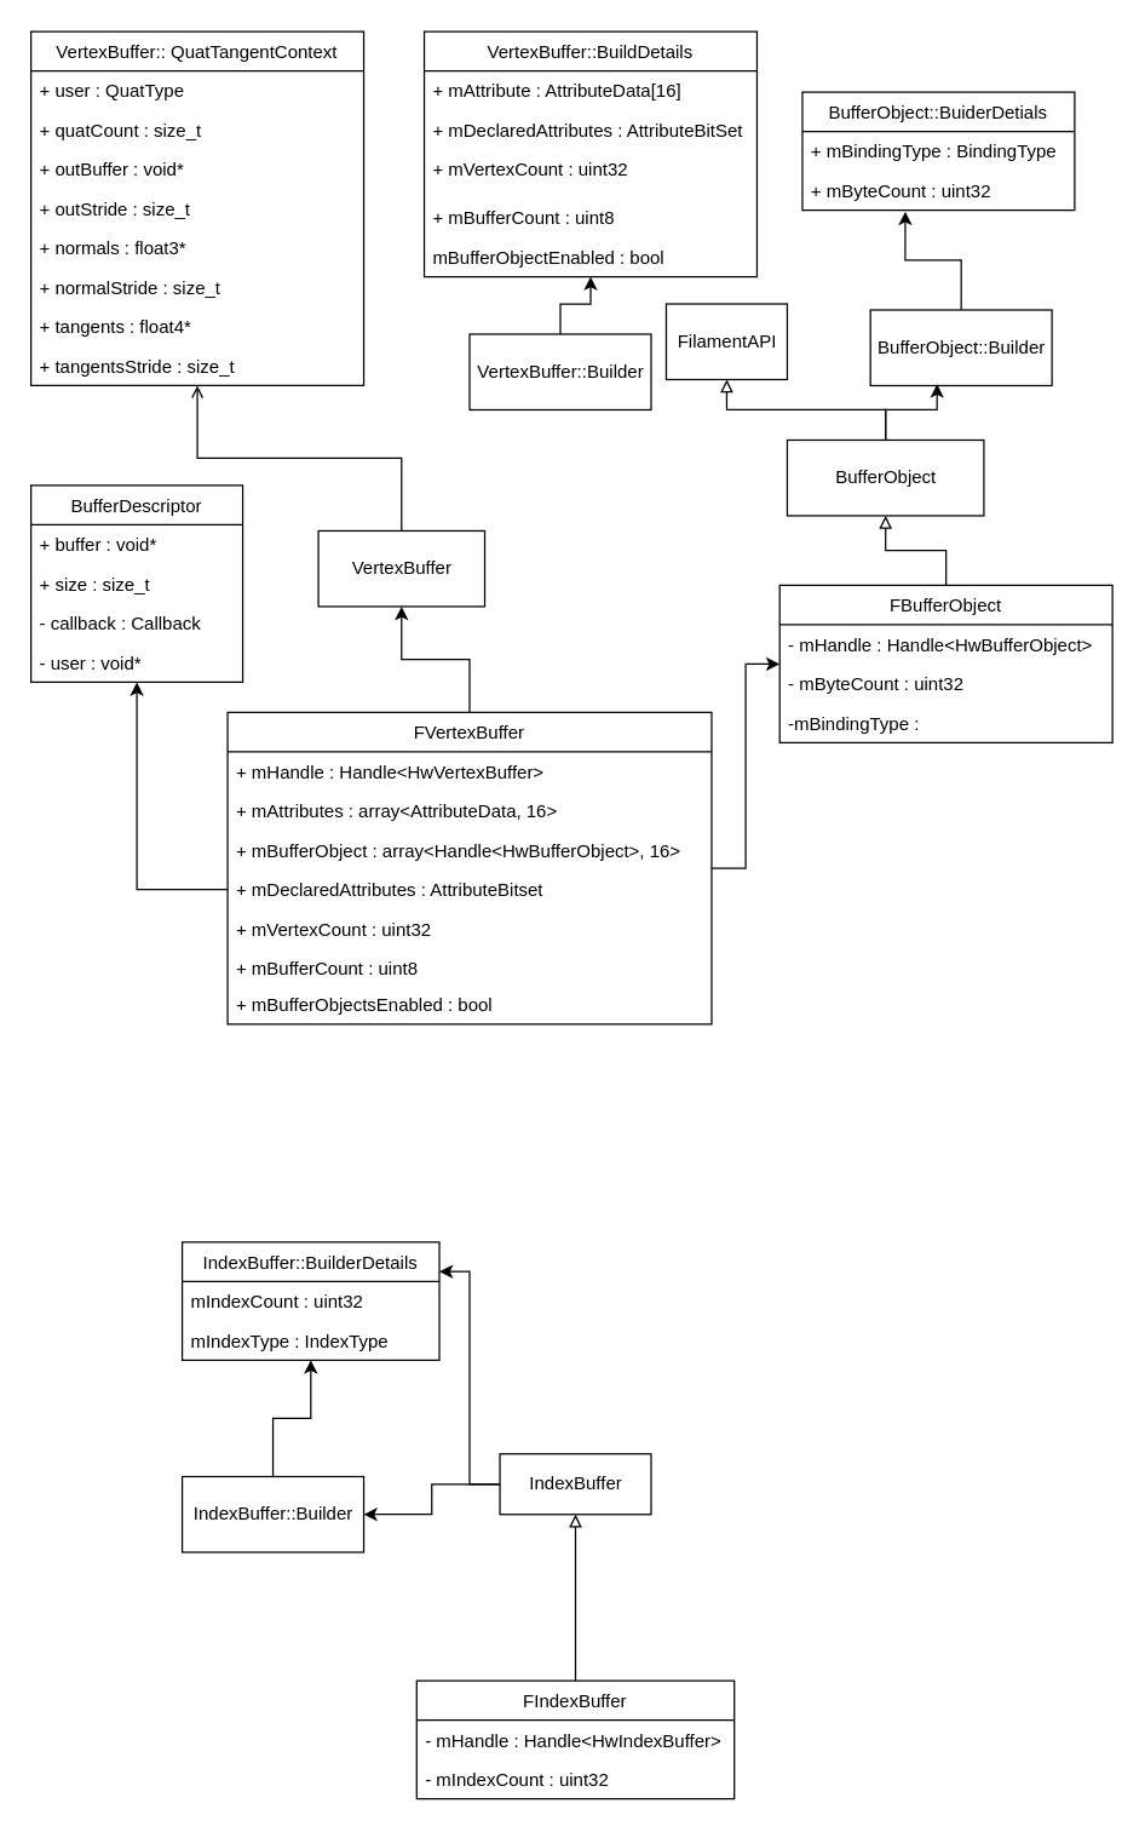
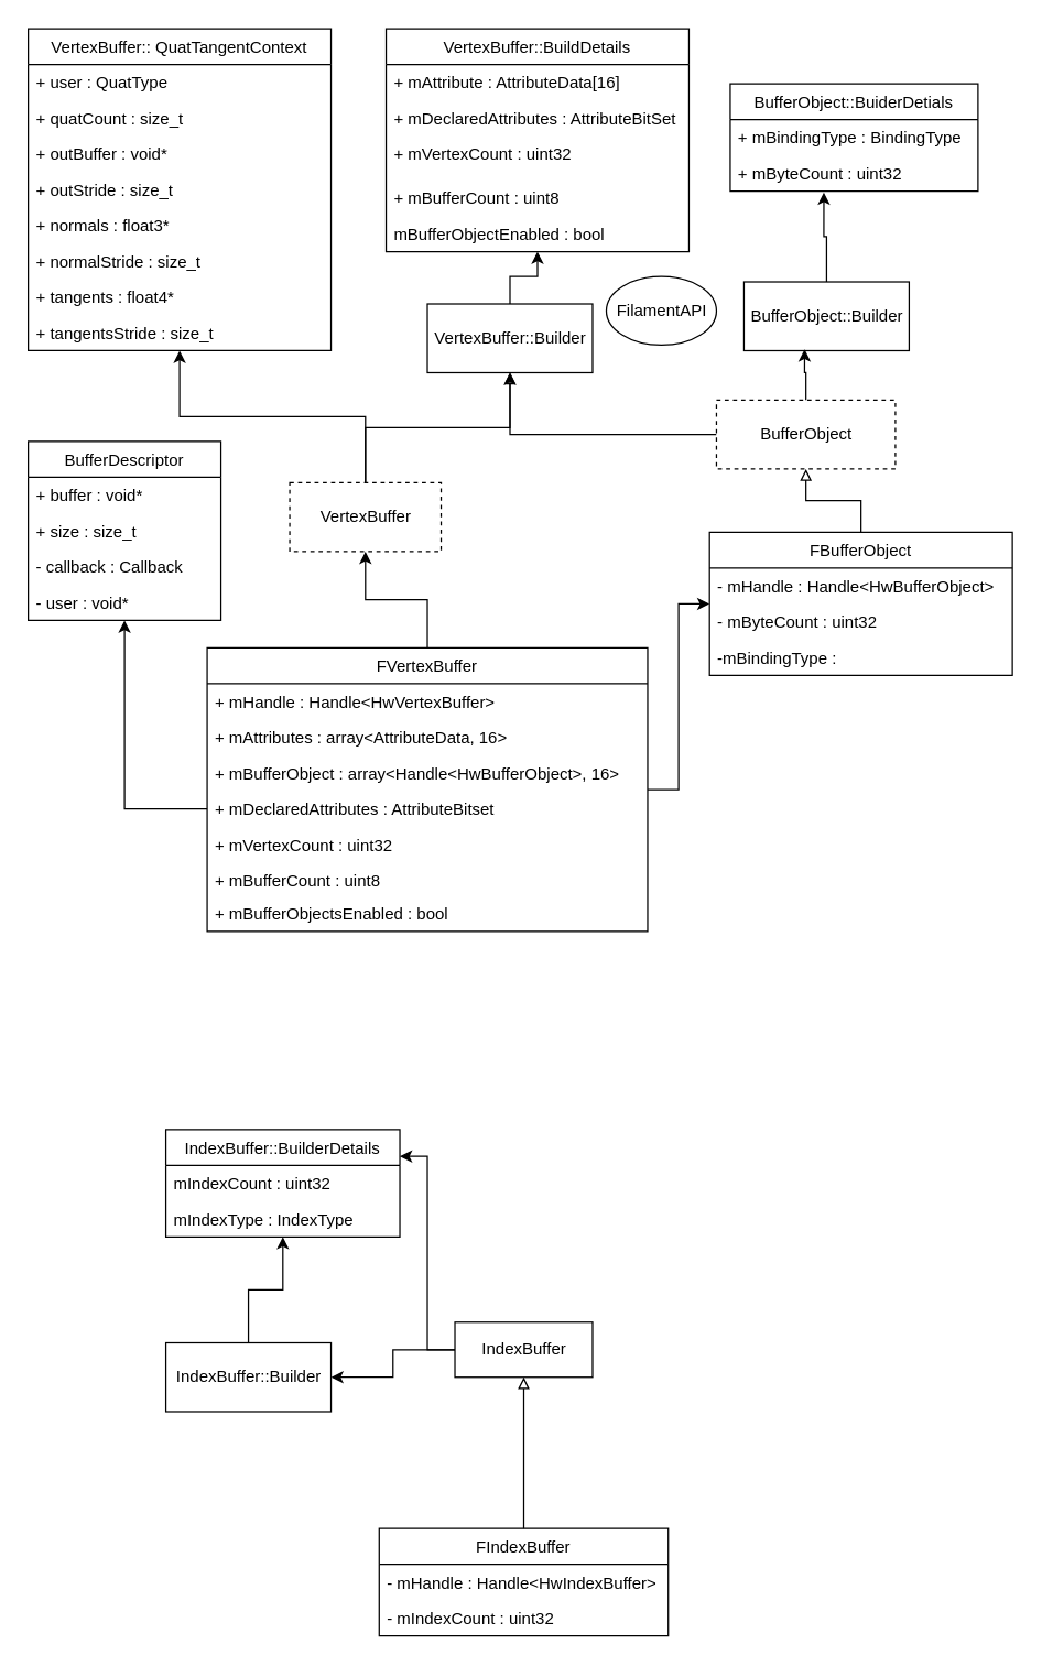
  <mxCell id="0" />
  <mxCell id="1" parent="0" />
  <mxCell id="2" value="VertexBuffer::BuildDetails" style="swimlane;fontStyle=0;childLayout=stackLayout;horizontal=1;startSize=26;fillColor=none;horizontalStack=0;resizeParent=1;resizeParentMax=0;resizeLast=0;collapsible=1;marginBottom=0;" vertex="1" parent="1"><mxGeometry x="280" y="20" width="220" height="162" as="geometry" /></mxCell>
  <mxCell id="3" value="+ mAttribute : AttributeData[16]" style="text;strokeColor=none;fillColor=none;align=left;verticalAlign=top;spacingLeft=4;spacingRight=4;overflow=hidden;rotatable=0;points=[[0,0.5],[1,0.5]];portConstraint=eastwest;" vertex="1" parent="2"><mxGeometry y="26" width="220" height="26" as="geometry" /></mxCell>
  <mxCell id="4" value="+ mDeclaredAttributes : AttributeBitSet" style="text;strokeColor=none;fillColor=none;align=left;verticalAlign=top;spacingLeft=4;spacingRight=4;overflow=hidden;rotatable=0;points=[[0,0.5],[1,0.5]];portConstraint=eastwest;" vertex="1" parent="2"><mxGeometry y="52" width="220" height="26" as="geometry" /></mxCell>
  <mxCell id="5" value="+ mVertexCount : uint32" style="text;strokeColor=none;fillColor=none;align=left;verticalAlign=top;spacingLeft=4;spacingRight=4;overflow=hidden;rotatable=0;points=[[0,0.5],[1,0.5]];portConstraint=eastwest;" vertex="1" parent="2"><mxGeometry y="78" width="220" height="32" as="geometry" /></mxCell>
  <mxCell id="6" value="+ mBufferCount : uint8" style="text;strokeColor=none;fillColor=none;align=left;verticalAlign=top;spacingLeft=4;spacingRight=4;overflow=hidden;rotatable=0;points=[[0,0.5],[1,0.5]];portConstraint=eastwest;" vertex="1" parent="2"><mxGeometry y="110" width="220" height="26" as="geometry" /></mxCell>
  <mxCell id="7" value="mBufferObjectEnabled : bool" style="text;strokeColor=none;fillColor=none;align=left;verticalAlign=top;spacingLeft=4;spacingRight=4;overflow=hidden;rotatable=0;points=[[0,0.5],[1,0.5]];portConstraint=eastwest;" vertex="1" parent="2"><mxGeometry y="136" width="220" height="26" as="geometry" /></mxCell>
  <mxCell id="8" style="edgeStyle=orthogonalEdgeStyle;rounded=0;orthogonalLoop=1;jettySize=auto;html=1;" edge="1" parent="1" source="9" target="2"><mxGeometry relative="1" as="geometry" /></mxCell>
  <mxCell id="9" value="VertexBuffer::Builder" style="html=1;" vertex="1" parent="1"><mxGeometry x="310" y="220" width="120" height="50" as="geometry" /></mxCell>
  <mxCell id="10" value="VertexBuffer:: QuatTangentContext" style="swimlane;fontStyle=0;childLayout=stackLayout;horizontal=1;startSize=26;fillColor=none;horizontalStack=0;resizeParent=1;resizeParentMax=0;resizeLast=0;collapsible=1;marginBottom=0;" vertex="1" parent="1"><mxGeometry x="20" y="20" width="220" height="234" as="geometry" /></mxCell>
  <mxCell id="11" value="+ user : QuatType" style="text;strokeColor=none;fillColor=none;align=left;verticalAlign=top;spacingLeft=4;spacingRight=4;overflow=hidden;rotatable=0;points=[[0,0.5],[1,0.5]];portConstraint=eastwest;" vertex="1" parent="10"><mxGeometry y="26" width="220" height="26" as="geometry" /></mxCell>
  <mxCell id="12" value="+ quatCount : size_t" style="text;strokeColor=none;fillColor=none;align=left;verticalAlign=top;spacingLeft=4;spacingRight=4;overflow=hidden;rotatable=0;points=[[0,0.5],[1,0.5]];portConstraint=eastwest;" vertex="1" parent="10"><mxGeometry y="52" width="220" height="26" as="geometry" /></mxCell>
  <mxCell id="13" value="+ outBuffer : void*" style="text;strokeColor=none;fillColor=none;align=left;verticalAlign=top;spacingLeft=4;spacingRight=4;overflow=hidden;rotatable=0;points=[[0,0.5],[1,0.5]];portConstraint=eastwest;" vertex="1" parent="10"><mxGeometry y="78" width="220" height="26" as="geometry" /></mxCell>
  <mxCell id="14" value="+ outStride : size_t" style="text;strokeColor=none;fillColor=none;align=left;verticalAlign=top;spacingLeft=4;spacingRight=4;overflow=hidden;rotatable=0;points=[[0,0.5],[1,0.5]];portConstraint=eastwest;" vertex="1" parent="10"><mxGeometry y="104" width="220" height="26" as="geometry" /></mxCell>
  <mxCell id="15" value="+ normals : float3*" style="text;strokeColor=none;fillColor=none;align=left;verticalAlign=top;spacingLeft=4;spacingRight=4;overflow=hidden;rotatable=0;points=[[0,0.5],[1,0.5]];portConstraint=eastwest;" vertex="1" parent="10"><mxGeometry y="130" width="220" height="26" as="geometry" /></mxCell>
  <mxCell id="16" value="+ normalStride : size_t" style="text;strokeColor=none;fillColor=none;align=left;verticalAlign=top;spacingLeft=4;spacingRight=4;overflow=hidden;rotatable=0;points=[[0,0.5],[1,0.5]];portConstraint=eastwest;" vertex="1" parent="10"><mxGeometry y="156" width="220" height="26" as="geometry" /></mxCell>
  <mxCell id="17" value="+ tangents : float4*" style="text;strokeColor=none;fillColor=none;align=left;verticalAlign=top;spacingLeft=4;spacingRight=4;overflow=hidden;rotatable=0;points=[[0,0.5],[1,0.5]];portConstraint=eastwest;" vertex="1" parent="10"><mxGeometry y="182" width="220" height="26" as="geometry" /></mxCell>
  <mxCell id="18" value="+ tangentsStride : size_t" style="text;strokeColor=none;fillColor=none;align=left;verticalAlign=top;spacingLeft=4;spacingRight=4;overflow=hidden;rotatable=0;points=[[0,0.5],[1,0.5]];portConstraint=eastwest;" vertex="1" parent="10"><mxGeometry y="208" width="220" height="26" as="geometry" /></mxCell>
- <mxCell id="19" style="edgeStyle=orthogonalEdgeStyle;rounded=0;orthogonalLoop=1;jettySize=auto;html=1;endArrow=open;" edge="1" parent="1" source="21" target="10"><mxGeometry relative="1" as="geometry" /></mxCell>
- <mxCell id="21" value="VertexBuffer" style="html=1;" vertex="1" parent="1"><mxGeometry x="210" y="350" width="110" height="50" as="geometry" /></mxCell>
+ <mxCell id="19" style="edgeStyle=orthogonalEdgeStyle;rounded=0;orthogonalLoop=1;jettySize=auto;html=1;" edge="1" parent="1" source="21" target="10"><mxGeometry relative="1" as="geometry" /></mxCell>
+ <mxCell id="20" style="edgeStyle=orthogonalEdgeStyle;rounded=0;orthogonalLoop=1;jettySize=auto;html=1;entryX=0.5;entryY=1;entryDx=0;entryDy=0;" edge="1" parent="1" source="21" target="9"><mxGeometry relative="1" as="geometry" /></mxCell>
+ <mxCell id="21" value="VertexBuffer" style="html=1;dashed=1;" vertex="1" parent="1"><mxGeometry x="210" y="350" width="110" height="50" as="geometry" /></mxCell>
  <mxCell id="22" style="edgeStyle=orthogonalEdgeStyle;rounded=0;orthogonalLoop=1;jettySize=auto;html=1;entryX=0.5;entryY=1;entryDx=0;entryDy=0;" edge="1" parent="1" source="24" target="21"><mxGeometry relative="1" as="geometry" /></mxCell>
  <mxCell id="23" style="edgeStyle=orthogonalEdgeStyle;rounded=0;orthogonalLoop=1;jettySize=auto;html=1;endArrow=classic;endFill=1;" edge="1" parent="1" source="24" target="48"><mxGeometry relative="1" as="geometry" /></mxCell>
  <mxCell id="24" value="FVertexBuffer" style="swimlane;fontStyle=0;childLayout=stackLayout;horizontal=1;startSize=26;fillColor=none;horizontalStack=0;resizeParent=1;resizeParentMax=0;resizeLast=0;collapsible=1;marginBottom=0;" vertex="1" parent="1"><mxGeometry x="150" y="470" width="320" height="206" as="geometry" /></mxCell>
  <mxCell id="25" value="+ mHandle : Handle&lt;HwVertexBuffer&gt;" style="text;strokeColor=none;fillColor=none;align=left;verticalAlign=top;spacingLeft=4;spacingRight=4;overflow=hidden;rotatable=0;points=[[0,0.5],[1,0.5]];portConstraint=eastwest;" vertex="1" parent="24"><mxGeometry y="26" width="320" height="26" as="geometry" /></mxCell>
  <mxCell id="26" value="+ mAttributes : array&lt;AttributeData, 16&gt;" style="text;strokeColor=none;fillColor=none;align=left;verticalAlign=top;spacingLeft=4;spacingRight=4;overflow=hidden;rotatable=0;points=[[0,0.5],[1,0.5]];portConstraint=eastwest;" vertex="1" parent="24"><mxGeometry y="52" width="320" height="26" as="geometry" /></mxCell>
  <mxCell id="27" value="+ mBufferObject : array&lt;Handle&lt;HwBufferObject&gt;, 16&gt;" style="text;strokeColor=none;fillColor=none;align=left;verticalAlign=top;spacingLeft=4;spacingRight=4;overflow=hidden;rotatable=0;points=[[0,0.5],[1,0.5]];portConstraint=eastwest;" vertex="1" parent="24"><mxGeometry y="78" width="320" height="26" as="geometry" /></mxCell>
  <mxCell id="28" value="+ mDeclaredAttributes : AttributeBitset" style="text;strokeColor=none;fillColor=none;align=left;verticalAlign=top;spacingLeft=4;spacingRight=4;overflow=hidden;rotatable=0;points=[[0,0.5],[1,0.5]];portConstraint=eastwest;" vertex="1" parent="24"><mxGeometry y="104" width="320" height="26" as="geometry" /></mxCell>
  <mxCell id="29" value="+ mVertexCount : uint32" style="text;strokeColor=none;fillColor=none;align=left;verticalAlign=top;spacingLeft=4;spacingRight=4;overflow=hidden;rotatable=0;points=[[0,0.5],[1,0.5]];portConstraint=eastwest;" vertex="1" parent="24"><mxGeometry y="130" width="320" height="26" as="geometry" /></mxCell>
  <mxCell id="30" value="+ mBufferCount : uint8" style="text;strokeColor=none;fillColor=none;align=left;verticalAlign=top;spacingLeft=4;spacingRight=4;overflow=hidden;rotatable=0;points=[[0,0.5],[1,0.5]];portConstraint=eastwest;" vertex="1" parent="24"><mxGeometry y="156" width="320" height="24" as="geometry" /></mxCell>
  <mxCell id="31" value="+ mBufferObjectsEnabled : bool" style="text;strokeColor=none;fillColor=none;align=left;verticalAlign=top;spacingLeft=4;spacingRight=4;overflow=hidden;rotatable=0;points=[[0,0.5],[1,0.5]];portConstraint=eastwest;" vertex="1" parent="24"><mxGeometry y="180" width="320" height="26" as="geometry" /></mxCell>
  <mxCell id="32" value="BufferDescriptor" style="swimlane;fontStyle=0;childLayout=stackLayout;horizontal=1;startSize=26;fillColor=none;horizontalStack=0;resizeParent=1;resizeParentMax=0;resizeLast=0;collapsible=1;marginBottom=0;" vertex="1" parent="1"><mxGeometry x="20" y="320" width="140" height="130" as="geometry" /></mxCell>
  <mxCell id="33" value="+ buffer : void*" style="text;strokeColor=none;fillColor=none;align=left;verticalAlign=top;spacingLeft=4;spacingRight=4;overflow=hidden;rotatable=0;points=[[0,0.5],[1,0.5]];portConstraint=eastwest;" vertex="1" parent="32"><mxGeometry y="26" width="140" height="26" as="geometry" /></mxCell>
  <mxCell id="34" value="+ size : size_t" style="text;strokeColor=none;fillColor=none;align=left;verticalAlign=top;spacingLeft=4;spacingRight=4;overflow=hidden;rotatable=0;points=[[0,0.5],[1,0.5]];portConstraint=eastwest;" vertex="1" parent="32"><mxGeometry y="52" width="140" height="26" as="geometry" /></mxCell>
  <mxCell id="35" value="- callback : Callback" style="text;strokeColor=none;fillColor=none;align=left;verticalAlign=top;spacingLeft=4;spacingRight=4;overflow=hidden;rotatable=0;points=[[0,0.5],[1,0.5]];portConstraint=eastwest;" vertex="1" parent="32"><mxGeometry y="78" width="140" height="26" as="geometry" /></mxCell>
  <mxCell id="36" value="- user : void*" style="text;strokeColor=none;fillColor=none;align=left;verticalAlign=top;spacingLeft=4;spacingRight=4;overflow=hidden;rotatable=0;points=[[0,0.5],[1,0.5]];portConstraint=eastwest;" vertex="1" parent="32"><mxGeometry y="104" width="140" height="26" as="geometry" /></mxCell>
  <mxCell id="37" style="edgeStyle=orthogonalEdgeStyle;rounded=0;orthogonalLoop=1;jettySize=auto;html=1;" edge="1" parent="1" source="28" target="32"><mxGeometry relative="1" as="geometry" /></mxCell>
  <mxCell id="38" value="BufferObject::BuiderDetials" style="swimlane;fontStyle=0;childLayout=stackLayout;horizontal=1;startSize=26;fillColor=none;horizontalStack=0;resizeParent=1;resizeParentMax=0;resizeLast=0;collapsible=1;marginBottom=0;" vertex="1" parent="1"><mxGeometry x="530" y="60" width="180" height="78" as="geometry" /></mxCell>
  <mxCell id="39" value="+ mBindingType : BindingType" style="text;strokeColor=none;fillColor=none;align=left;verticalAlign=top;spacingLeft=4;spacingRight=4;overflow=hidden;rotatable=0;points=[[0,0.5],[1,0.5]];portConstraint=eastwest;" vertex="1" parent="38"><mxGeometry y="26" width="180" height="26" as="geometry" /></mxCell>
  <mxCell id="40" value="+ mByteCount : uint32" style="text;strokeColor=none;fillColor=none;align=left;verticalAlign=top;spacingLeft=4;spacingRight=4;overflow=hidden;rotatable=0;points=[[0,0.5],[1,0.5]];portConstraint=eastwest;" vertex="1" parent="38"><mxGeometry y="52" width="180" height="26" as="geometry" /></mxCell>
  <mxCell id="41" style="edgeStyle=orthogonalEdgeStyle;rounded=0;orthogonalLoop=1;jettySize=auto;html=1;entryX=0.378;entryY=1.038;entryDx=0;entryDy=0;entryPerimeter=0;" edge="1" parent="1" source="42" target="40"><mxGeometry relative="1" as="geometry" /></mxCell>
- <mxCell id="42" value="BufferObject::Builder" style="html=1;" vertex="1" parent="1"><mxGeometry x="575" y="204" width="120" height="50" as="geometry" /></mxCell>
+ <mxCell id="42" value="BufferObject::Builder" style="html=1;" vertex="1" parent="1"><mxGeometry x="540" y="204" width="120" height="50" as="geometry" /></mxCell>
  <mxCell id="43" style="edgeStyle=orthogonalEdgeStyle;rounded=0;orthogonalLoop=1;jettySize=auto;html=1;entryX=0.367;entryY=0.98;entryDx=0;entryDy=0;entryPerimeter=0;" edge="1" parent="1" source="45" target="42"><mxGeometry relative="1" as="geometry" /></mxCell>
- <mxCell id="44" style="edgeStyle=orthogonalEdgeStyle;rounded=0;orthogonalLoop=1;jettySize=auto;html=1;endArrow=block;endFill=0;" edge="1" parent="1" source="45" target="46"><mxGeometry relative="1" as="geometry" /></mxCell>
- <mxCell id="45" value="BufferObject" style="html=1;" vertex="1" parent="1"><mxGeometry x="520" y="290" width="130" height="50" as="geometry" /></mxCell>
- <mxCell id="46" value="FilamentAPI" style="html=1;" vertex="1" parent="1"><mxGeometry x="440" y="200" width="80" height="50" as="geometry" /></mxCell>
+ <mxCell id="44" style="edgeStyle=orthogonalEdgeStyle;rounded=0;orthogonalLoop=1;jettySize=auto;html=1;endArrow=block;endFill=0;" edge="1" parent="1" source="45" target="9"><mxGeometry relative="1" as="geometry" /></mxCell>
+ <mxCell id="45" value="BufferObject" style="html=1;dashed=1;" vertex="1" parent="1"><mxGeometry x="520" y="290" width="130" height="50" as="geometry" /></mxCell>
+ <mxCell id="46" value="FilamentAPI" style="ellipse;html=1;" vertex="1" parent="1"><mxGeometry x="440" y="200" width="80" height="50" as="geometry" /></mxCell>
  <mxCell id="47" style="edgeStyle=orthogonalEdgeStyle;rounded=0;orthogonalLoop=1;jettySize=auto;html=1;entryX=0.5;entryY=1;entryDx=0;entryDy=0;endArrow=block;endFill=0;" edge="1" parent="1" source="48" target="45"><mxGeometry relative="1" as="geometry" /></mxCell>
  <mxCell id="48" value="FBufferObject" style="swimlane;fontStyle=0;childLayout=stackLayout;horizontal=1;startSize=26;fillColor=none;horizontalStack=0;resizeParent=1;resizeParentMax=0;resizeLast=0;collapsible=1;marginBottom=0;" vertex="1" parent="1"><mxGeometry x="515" y="386" width="220" height="104" as="geometry" /></mxCell>
  <mxCell id="49" value="- mHandle : Handle&lt;HwBufferObject&gt;" style="text;strokeColor=none;fillColor=none;align=left;verticalAlign=top;spacingLeft=4;spacingRight=4;overflow=hidden;rotatable=0;points=[[0,0.5],[1,0.5]];portConstraint=eastwest;" vertex="1" parent="48"><mxGeometry y="26" width="220" height="26" as="geometry" /></mxCell>
  <mxCell id="50" value="- mByteCount : uint32" style="text;strokeColor=none;fillColor=none;align=left;verticalAlign=top;spacingLeft=4;spacingRight=4;overflow=hidden;rotatable=0;points=[[0,0.5],[1,0.5]];portConstraint=eastwest;" vertex="1" parent="48"><mxGeometry y="52" width="220" height="26" as="geometry" /></mxCell>
  <mxCell id="51" value="-mBindingType : " style="text;strokeColor=none;fillColor=none;align=left;verticalAlign=top;spacingLeft=4;spacingRight=4;overflow=hidden;rotatable=0;points=[[0,0.5],[1,0.5]];portConstraint=eastwest;" vertex="1" parent="48"><mxGeometry y="78" width="220" height="26" as="geometry" /></mxCell>
  <mxCell id="52" value="IndexBuffer::BuilderDetails" style="swimlane;fontStyle=0;childLayout=stackLayout;horizontal=1;startSize=26;fillColor=none;horizontalStack=0;resizeParent=1;resizeParentMax=0;resizeLast=0;collapsible=1;marginBottom=0;" vertex="1" parent="1"><mxGeometry x="120" y="820" width="170" height="78" as="geometry" /></mxCell>
  <mxCell id="53" value="mIndexCount : uint32" style="text;strokeColor=none;fillColor=none;align=left;verticalAlign=top;spacingLeft=4;spacingRight=4;overflow=hidden;rotatable=0;points=[[0,0.5],[1,0.5]];portConstraint=eastwest;" vertex="1" parent="52"><mxGeometry y="26" width="170" height="26" as="geometry" /></mxCell>
  <mxCell id="54" value="mIndexType : IndexType" style="text;strokeColor=none;fillColor=none;align=left;verticalAlign=top;spacingLeft=4;spacingRight=4;overflow=hidden;rotatable=0;points=[[0,0.5],[1,0.5]];portConstraint=eastwest;" vertex="1" parent="52"><mxGeometry y="52" width="170" height="26" as="geometry" /></mxCell>
  <mxCell id="55" style="edgeStyle=orthogonalEdgeStyle;rounded=0;orthogonalLoop=1;jettySize=auto;html=1;endArrow=classic;endFill=1;" edge="1" parent="1" source="56" target="52"><mxGeometry relative="1" as="geometry" /></mxCell>
  <mxCell id="56" value="IndexBuffer::Builder" style="html=1;" vertex="1" parent="1"><mxGeometry x="120" y="975" width="120" height="50" as="geometry" /></mxCell>
  <mxCell id="57" style="edgeStyle=orthogonalEdgeStyle;rounded=0;orthogonalLoop=1;jettySize=auto;html=1;entryX=0.5;entryY=1;entryDx=0;entryDy=0;endArrow=block;endFill=0;" edge="1" parent="1" source="58" target="63"><mxGeometry relative="1" as="geometry" /></mxCell>
  <mxCell id="58" value="FIndexBuffer" style="swimlane;fontStyle=0;childLayout=stackLayout;horizontal=1;startSize=26;fillColor=none;horizontalStack=0;resizeParent=1;resizeParentMax=0;resizeLast=0;collapsible=1;marginBottom=0;" vertex="1" parent="1"><mxGeometry x="275" y="1110" width="210" height="78" as="geometry" /></mxCell>
  <mxCell id="59" value="- mHandle : Handle&lt;HwIndexBuffer&gt;" style="text;strokeColor=none;fillColor=none;align=left;verticalAlign=top;spacingLeft=4;spacingRight=4;overflow=hidden;rotatable=0;points=[[0,0.5],[1,0.5]];portConstraint=eastwest;" vertex="1" parent="58"><mxGeometry y="26" width="210" height="26" as="geometry" /></mxCell>
  <mxCell id="60" value="- mIndexCount : uint32" style="text;strokeColor=none;fillColor=none;align=left;verticalAlign=top;spacingLeft=4;spacingRight=4;overflow=hidden;rotatable=0;points=[[0,0.5],[1,0.5]];portConstraint=eastwest;" vertex="1" parent="58"><mxGeometry y="52" width="210" height="26" as="geometry" /></mxCell>
  <mxCell id="61" style="edgeStyle=orthogonalEdgeStyle;rounded=0;orthogonalLoop=1;jettySize=auto;html=1;entryX=1;entryY=0.25;entryDx=0;entryDy=0;endArrow=classic;endFill=1;" edge="1" parent="1" source="63" target="52"><mxGeometry relative="1" as="geometry" /></mxCell>
  <mxCell id="62" style="edgeStyle=orthogonalEdgeStyle;rounded=0;orthogonalLoop=1;jettySize=auto;html=1;endArrow=classic;endFill=1;" edge="1" parent="1" source="63" target="56"><mxGeometry relative="1" as="geometry" /></mxCell>
  <mxCell id="63" value="IndexBuffer" style="html=1;" vertex="1" parent="1"><mxGeometry x="330" y="960" width="100" height="40" as="geometry" /></mxCell>
